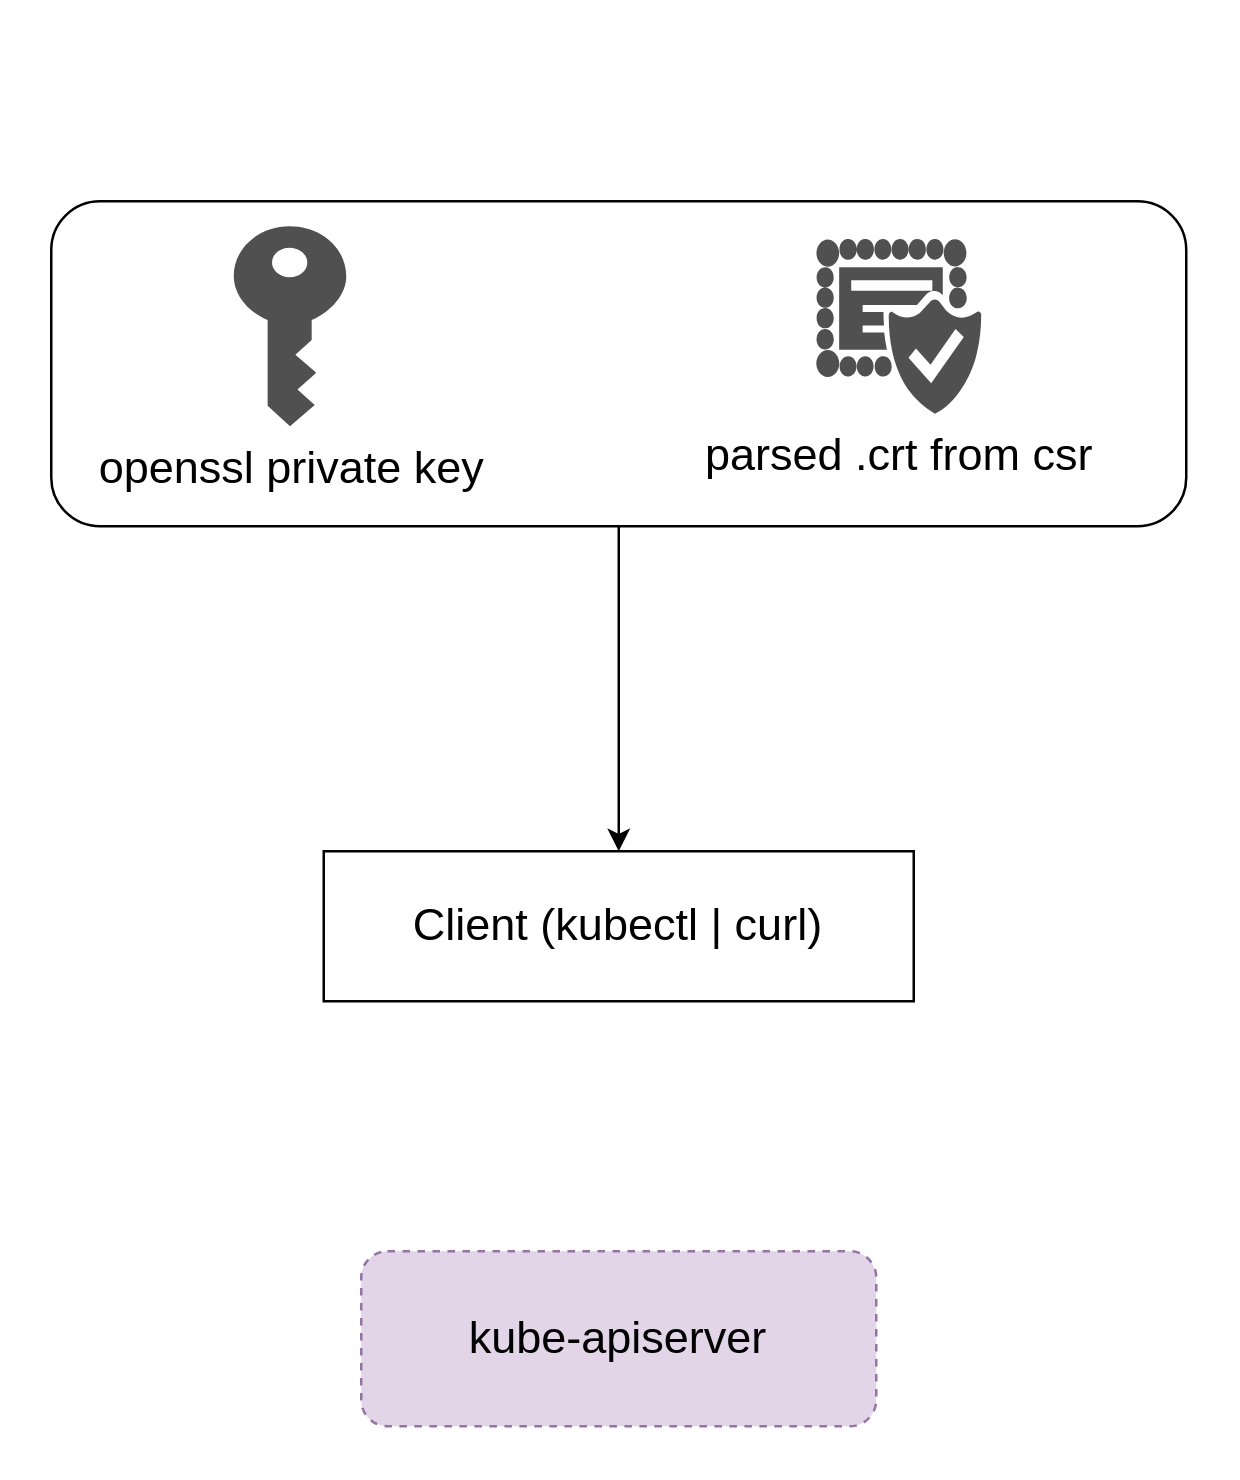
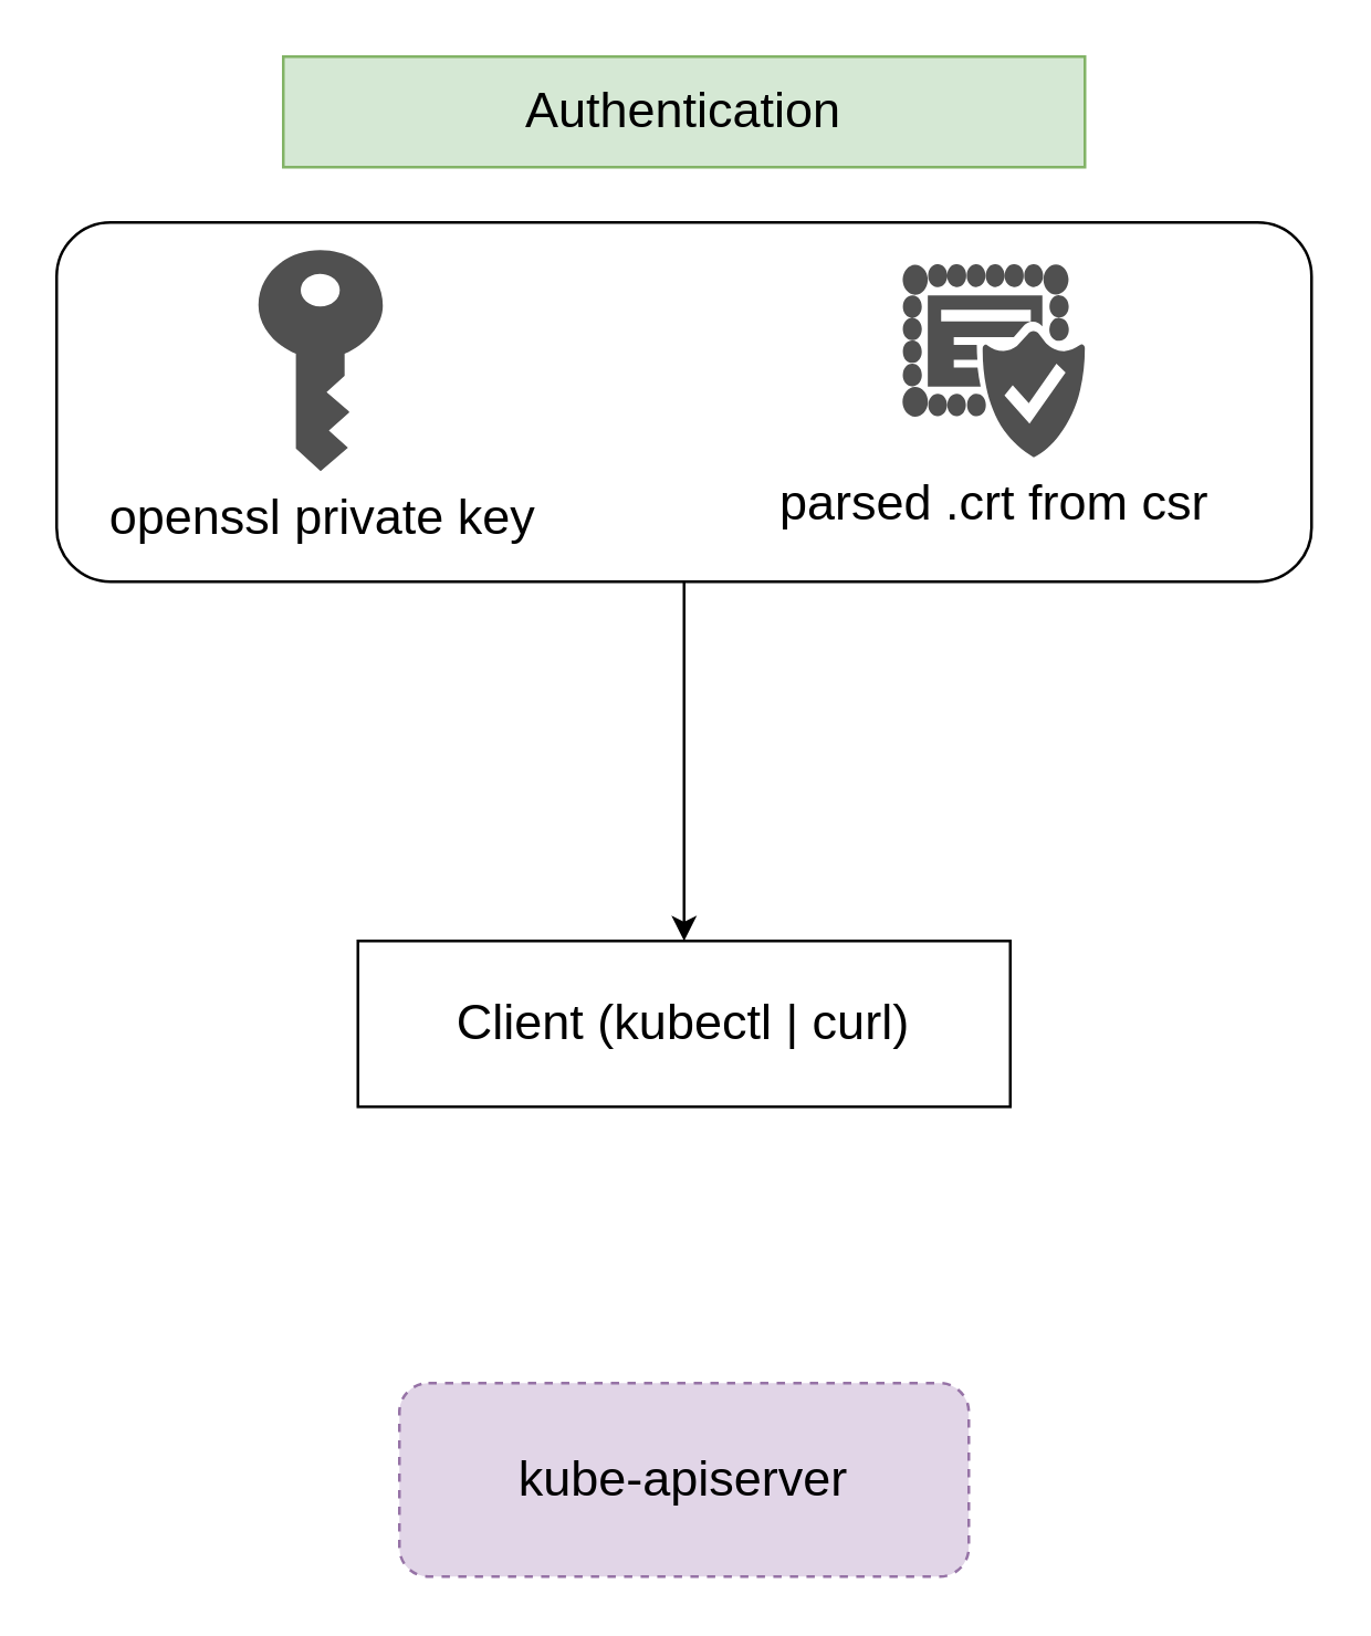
  <mxCell id="0" />
  <mxCell id="1" parent="0" />
  <mxCell id="2" value="" style="rounded=1;whiteSpace=wrap;html=1;fontSize=18;" vertex="1" parent="1"><mxGeometry x="20" y="80" width="454" height="130" as="geometry" /></mxCell>
+ <mxCell id="3" value="Authentication " style="text;html=1;strokeColor=#82b366;fillColor=#d5e8d4;align=center;verticalAlign=middle;whiteSpace=wrap;rounded=0;fontSize=18;" vertex="1" parent="1"><mxGeometry x="102" y="20" width="290" height="40" as="geometry" /></mxCell>
  <mxCell id="4" value="openssl private key" style="pointerEvents=1;shadow=0;dashed=0;html=1;strokeColor=none;fillColor=#505050;labelPosition=center;verticalLabelPosition=bottom;verticalAlign=top;outlineConnect=0;align=center;shape=mxgraph.office.security.key_permissions;fontSize=18;" vertex="1" parent="1"><mxGeometry x="93" y="90" width="45" height="80" as="geometry" /></mxCell>
  <mxCell id="5" value="parsed .crt from csr" style="pointerEvents=1;shadow=0;dashed=0;html=1;strokeColor=none;labelPosition=center;verticalLabelPosition=bottom;verticalAlign=top;align=center;fillColor=#505050;shape=mxgraph.mscae.intune.certificate;fontSize=18;" vertex="1" parent="1"><mxGeometry x="326" y="95" width="66" height="70" as="geometry" /></mxCell>
  <mxCell id="6" value="Client (kubectl | curl)" style="rounded=0;whiteSpace=wrap;html=1;fontSize=18;" vertex="1" parent="1"><mxGeometry x="129" y="340" width="236" height="60" as="geometry" /></mxCell>
  <mxCell id="7" value="" style="endArrow=classic;html=1;fontSize=18;exitX=0.5;exitY=1;exitDx=0;exitDy=0;entryX=0.5;entryY=0;entryDx=0;entryDy=0;" edge="1" parent="1" source="2" target="6"><mxGeometry width="50" height="50" relative="1" as="geometry"><mxPoint x="233" y="320" as="sourcePoint" /><mxPoint x="283" y="270" as="targetPoint" /></mxGeometry></mxCell>
  <mxCell id="8" value="kube-apiserver" style="rounded=1;whiteSpace=wrap;html=1;fontSize=18;fillColor=#e1d5e7;strokeColor=#9673a6;dashed=1;" vertex="1" parent="1"><mxGeometry x="144" y="500" width="206" height="70" as="geometry" /></mxCell>
